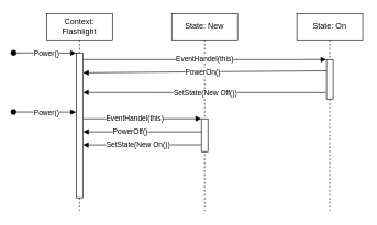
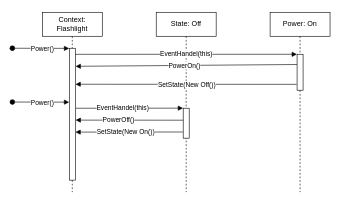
  <mxCell id="0" />
  <mxCell id="1" parent="0" />
  <mxCell id="2" value="Context:&lt;br&gt;Flashlight" style="shape=umlLifeline;perimeter=lifelinePerimeter;whiteSpace=wrap;html=1;container=1;collapsible=0;recursiveResize=0;outlineConnect=0;" vertex="1" parent="1"><mxGeometry x="70" y="20" width="100" height="300" as="geometry" /></mxCell>
  <mxCell id="3" value="" style="html=1;points=[];perimeter=orthogonalPerimeter;" vertex="1" parent="2"><mxGeometry x="45" y="60" width="10" height="220" as="geometry" /></mxCell>
- <mxCell id="4" value="State: New" style="shape=umlLifeline;perimeter=lifelinePerimeter;whiteSpace=wrap;html=1;container=1;collapsible=0;recursiveResize=0;outlineConnect=0;" vertex="1" parent="1"><mxGeometry x="260" y="20" width="100" height="300" as="geometry" /></mxCell>
+ <mxCell id="4" value="State: Off" style="shape=umlLifeline;perimeter=lifelinePerimeter;whiteSpace=wrap;html=1;container=1;collapsible=0;recursiveResize=0;outlineConnect=0;" vertex="1" parent="1"><mxGeometry x="260" y="20" width="100" height="300" as="geometry" /></mxCell>
  <mxCell id="5" value="" style="html=1;points=[];perimeter=orthogonalPerimeter;" vertex="1" parent="4"><mxGeometry x="45" y="160" width="10" height="50" as="geometry" /></mxCell>
- <mxCell id="6" value="State: On" style="shape=umlLifeline;perimeter=lifelinePerimeter;whiteSpace=wrap;html=1;container=1;collapsible=0;recursiveResize=0;outlineConnect=0;" vertex="1" parent="1"><mxGeometry x="450" y="20" width="100" height="300" as="geometry" /></mxCell>
+ <mxCell id="6" value="Power: On" style="shape=umlLifeline;perimeter=lifelinePerimeter;whiteSpace=wrap;html=1;container=1;collapsible=0;recursiveResize=0;outlineConnect=0;" vertex="1" parent="1"><mxGeometry x="450" y="20" width="100" height="300" as="geometry" /></mxCell>
  <mxCell id="7" value="" style="html=1;points=[];perimeter=orthogonalPerimeter;" vertex="1" parent="6"><mxGeometry x="45" y="70" width="10" height="60" as="geometry" /></mxCell>
  <mxCell id="8" value="" style="endArrow=block;endFill=1;endSize=6;html=1;exitX=0.99;exitY=0.046;exitDx=0;exitDy=0;exitPerimeter=0;entryX=-0.024;entryY=0.001;entryDx=0;entryDy=0;entryPerimeter=0;" edge="1" parent="1" source="3" target="7"><mxGeometry width="100" relative="1" as="geometry"><mxPoint x="130" y="90" as="sourcePoint" /><mxPoint x="490" y="89" as="targetPoint" /></mxGeometry></mxCell>
  <mxCell id="9" value="EventHandel(this)" style="edgeLabel;html=1;align=center;verticalAlign=middle;resizable=0;points=[];" vertex="1" connectable="0" parent="8"><mxGeometry x="0.121" y="1" relative="1" as="geometry"><mxPoint x="-22.33" y="0.91" as="offset" /></mxGeometry></mxCell>
  <mxCell id="10" value="" style="endArrow=block;endFill=1;endSize=6;html=1;exitX=-0.015;exitY=0.285;exitDx=0;exitDy=0;exitPerimeter=0;entryX=1.051;entryY=0.137;entryDx=0;entryDy=0;entryPerimeter=0;" edge="1" parent="1" source="7" target="3"><mxGeometry width="100" relative="1" as="geometry"><mxPoint x="490" y="110" as="sourcePoint" /><mxPoint x="125" y="111" as="targetPoint" /></mxGeometry></mxCell>
  <mxCell id="11" value="PowerOn()" style="edgeLabel;html=1;align=center;verticalAlign=middle;resizable=0;points=[];" vertex="1" connectable="0" parent="10"><mxGeometry x="-0.153" y="-2" relative="1" as="geometry"><mxPoint x="-32.28" y="1.9" as="offset" /></mxGeometry></mxCell>
  <mxCell id="12" value="" style="endArrow=block;endFill=1;endSize=6;html=1;exitX=-0.08;exitY=0.837;exitDx=0;exitDy=0;exitPerimeter=0;entryX=1.034;entryY=0.273;entryDx=0;entryDy=0;entryPerimeter=0;" edge="1" parent="1" source="7" target="3"><mxGeometry width="100" relative="1" as="geometry"><mxPoint x="250" y="160" as="sourcePoint" /><mxPoint x="130" y="140" as="targetPoint" /></mxGeometry></mxCell>
  <mxCell id="13" value="SetState(New Off())" style="edgeLabel;html=1;align=center;verticalAlign=middle;resizable=0;points=[];" vertex="1" connectable="0" parent="12"><mxGeometry x="-0.067" relative="1" as="geometry"><mxPoint x="-12.1" as="offset" /></mxGeometry></mxCell>
  <mxCell id="14" value="Power()" style="html=1;verticalAlign=bottom;startArrow=oval;startFill=1;endArrow=block;startSize=8;entryX=-0.024;entryY=0.001;entryDx=0;entryDy=0;entryPerimeter=0;" edge="1" parent="1" target="3"><mxGeometry x="0.056" y="-10" width="60" relative="1" as="geometry"><mxPoint x="20" y="80" as="sourcePoint" /><mxPoint x="80" y="90" as="targetPoint" /><mxPoint as="offset" /></mxGeometry></mxCell>
  <mxCell id="15" value="Power()" style="html=1;verticalAlign=bottom;startArrow=oval;startFill=1;endArrow=block;startSize=8;entryX=-0.024;entryY=0.001;entryDx=0;entryDy=0;entryPerimeter=0;" edge="1" parent="1"><mxGeometry x="0.056" y="-10" width="60" relative="1" as="geometry"><mxPoint x="20" y="169.71" as="sourcePoint" /><mxPoint x="114.76" y="169.93" as="targetPoint" /><mxPoint as="offset" /></mxGeometry></mxCell>
  <mxCell id="16" value="" style="endArrow=block;endFill=1;endSize=6;html=1;exitX=1.083;exitY=0.455;exitDx=0;exitDy=0;exitPerimeter=0;entryX=-0.022;entryY=-0.001;entryDx=0;entryDy=0;entryPerimeter=0;" edge="1" parent="1" source="3" target="5"><mxGeometry width="100" relative="1" as="geometry"><mxPoint x="134.9" y="100.12" as="sourcePoint" /><mxPoint x="300" y="180" as="targetPoint" /></mxGeometry></mxCell>
  <mxCell id="17" value="EventHandel(this)" style="edgeLabel;html=1;align=center;verticalAlign=middle;resizable=0;points=[];" vertex="1" connectable="0" parent="16"><mxGeometry x="0.121" y="1" relative="1" as="geometry"><mxPoint x="-22.33" y="0.91" as="offset" /></mxGeometry></mxCell>
  <mxCell id="18" value="" style="endArrow=block;endFill=1;endSize=6;html=1;entryX=1.052;entryY=0.545;entryDx=0;entryDy=0;entryPerimeter=0;exitX=0.003;exitY=0.401;exitDx=0;exitDy=0;exitPerimeter=0;" edge="1" parent="1" source="5" target="3"><mxGeometry width="100" relative="1" as="geometry"><mxPoint x="300" y="200" as="sourcePoint" /><mxPoint x="135.51" y="120.14" as="targetPoint" /></mxGeometry></mxCell>
  <mxCell id="19" value="PowerOff()" style="edgeLabel;html=1;align=center;verticalAlign=middle;resizable=0;points=[];" vertex="1" connectable="0" parent="18"><mxGeometry x="-0.153" y="-2" relative="1" as="geometry"><mxPoint x="-32.28" y="1.9" as="offset" /></mxGeometry></mxCell>
  <mxCell id="20" value="" style="endArrow=block;endFill=1;endSize=6;html=1;exitX=-0.053;exitY=0.794;exitDx=0;exitDy=0;exitPerimeter=0;entryX=1.029;entryY=0.636;entryDx=0;entryDy=0;entryPerimeter=0;" edge="1" parent="1" source="5" target="3"><mxGeometry width="100" relative="1" as="geometry"><mxPoint x="504.2" y="150.22" as="sourcePoint" /><mxPoint x="135.34" y="150.06" as="targetPoint" /></mxGeometry></mxCell>
  <mxCell id="21" value="SetState(New On())" style="edgeLabel;html=1;align=center;verticalAlign=middle;resizable=0;points=[];" vertex="1" connectable="0" parent="20"><mxGeometry x="-0.067" relative="1" as="geometry"><mxPoint x="-12.1" as="offset" /></mxGeometry></mxCell>
